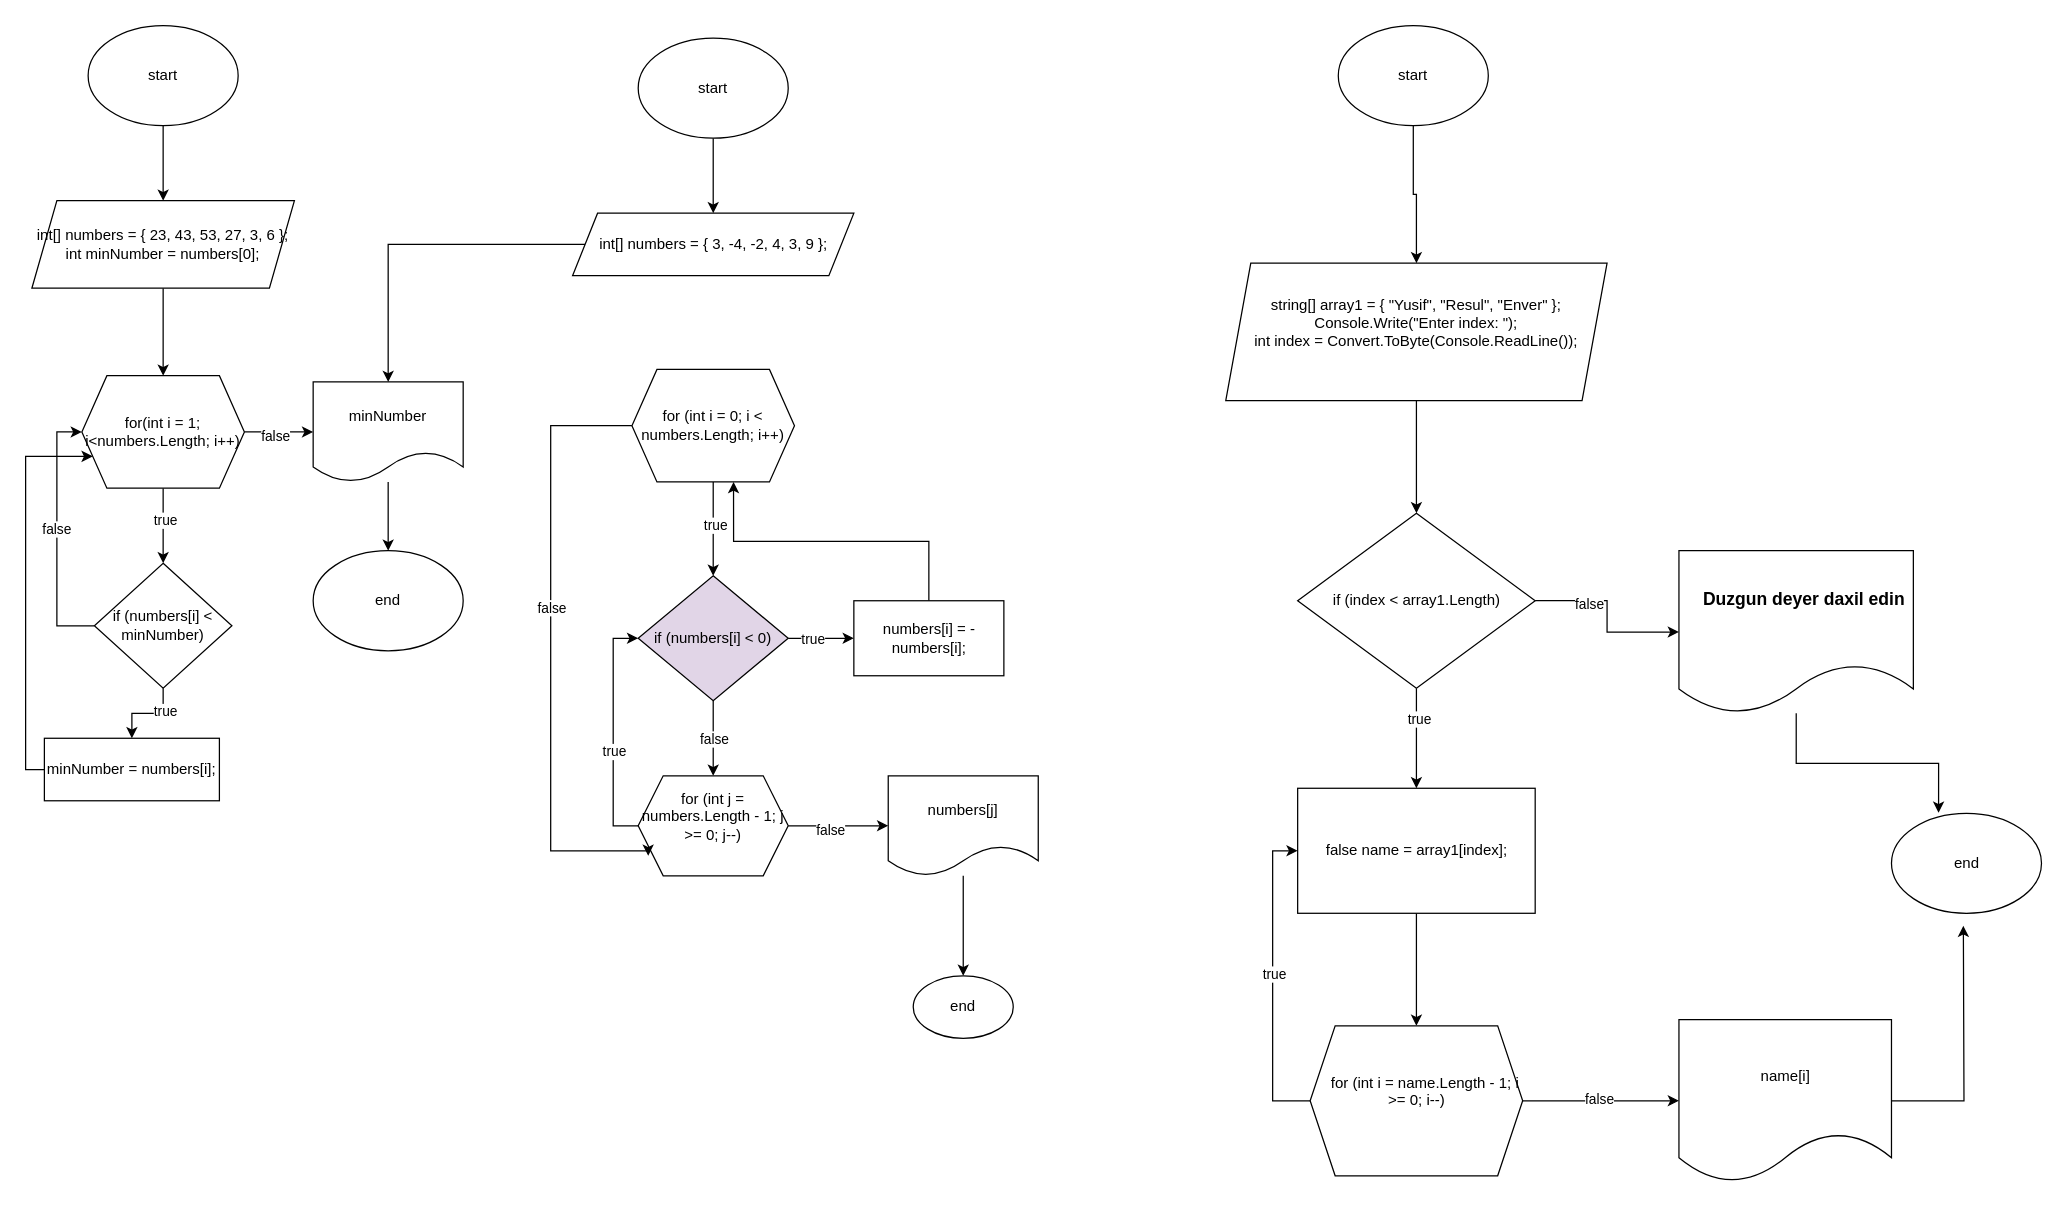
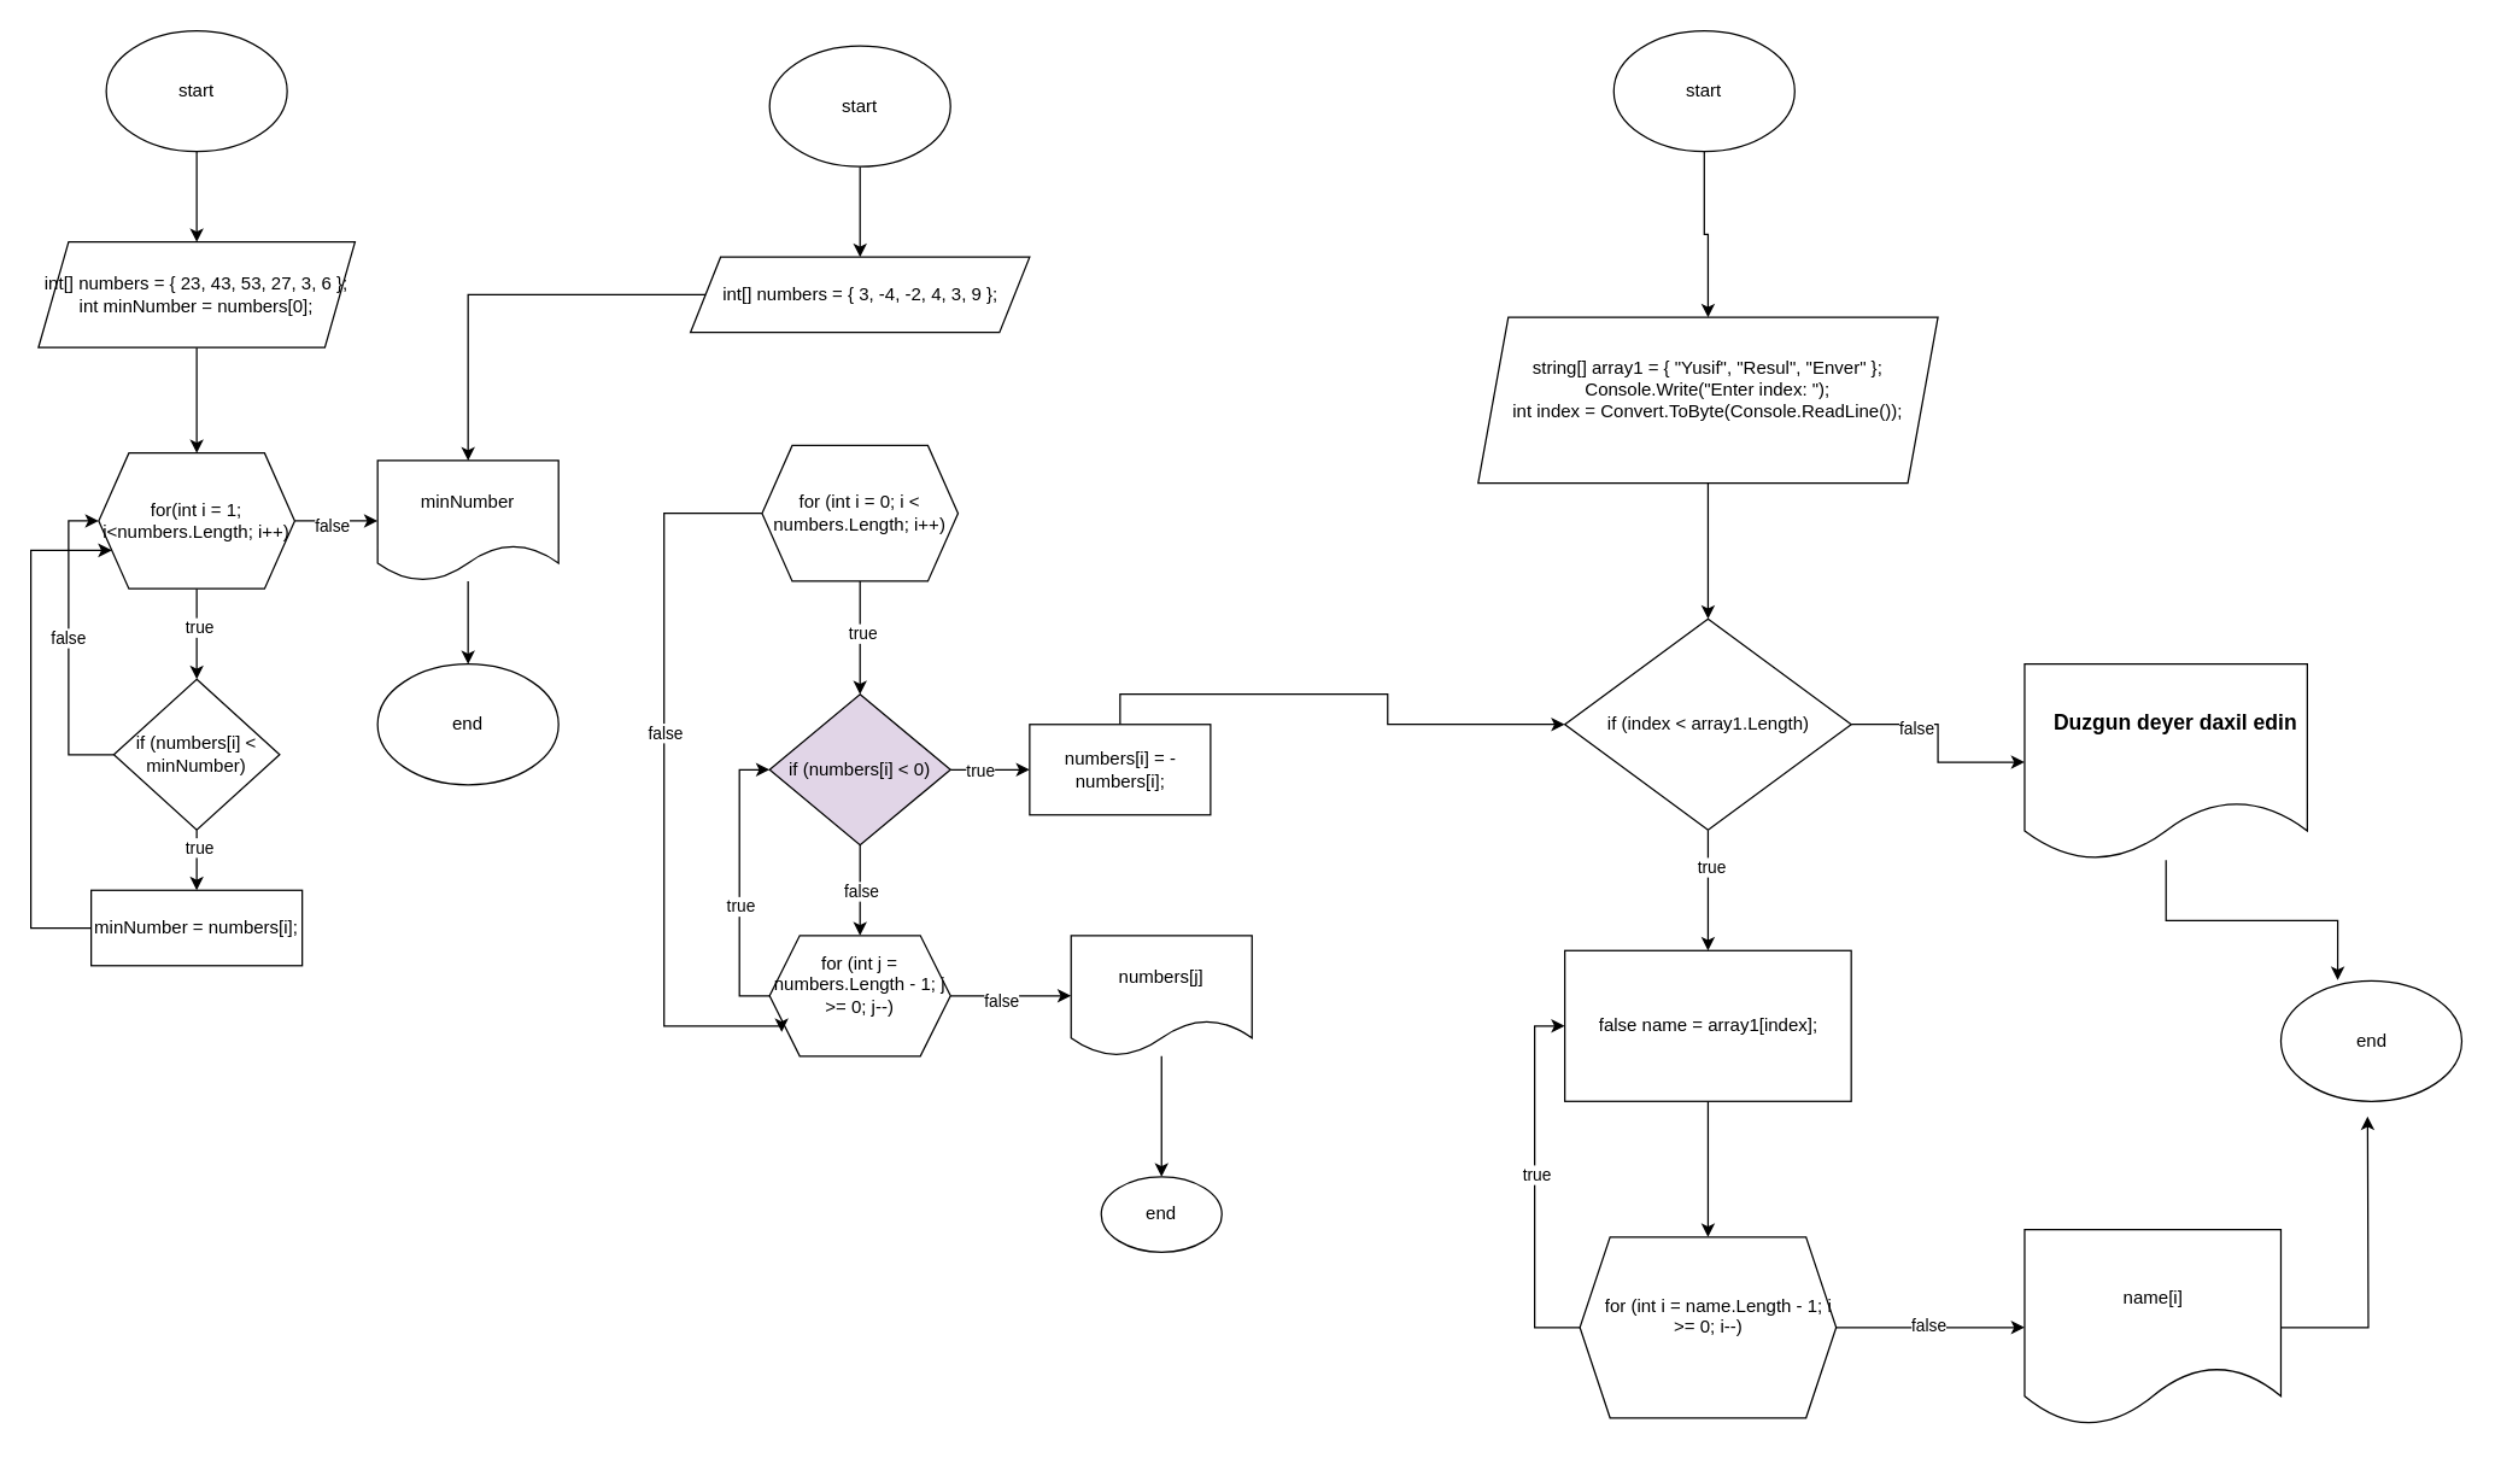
  <mxCell id="0" />
  <mxCell id="1" parent="0" />
  <mxCell id="2" value="" style="edgeStyle=orthogonalEdgeStyle;rounded=0;orthogonalLoop=1;jettySize=auto;html=1;" edge="1" parent="1" source="3" target="5"><mxGeometry relative="1" as="geometry" /></mxCell>
  <mxCell id="3" value="start" style="ellipse;whiteSpace=wrap;html=1;" vertex="1" parent="1"><mxGeometry x="70" width="120" height="80" as="geometry" y="20" /></mxCell>
  <mxCell id="4" value="" style="edgeStyle=orthogonalEdgeStyle;rounded=0;orthogonalLoop=1;jettySize=auto;html=1;" edge="1" parent="1" source="5" target="10"><mxGeometry relative="1" as="geometry" /></mxCell>
  <mxCell id="5" value="int[] numbers = { 23, 43, 53, 27, 3, 6 };&lt;div&gt;int minNumber = numbers[0];&lt;br&gt;&lt;/div&gt;" style="shape=parallelogram;perimeter=parallelogramPerimeter;whiteSpace=wrap;html=1;fixedSize=1;" vertex="1" parent="1"><mxGeometry x="25" y="160" width="210" height="70" as="geometry" /></mxCell>
  <mxCell id="6" value="" style="edgeStyle=orthogonalEdgeStyle;rounded=0;orthogonalLoop=1;jettySize=auto;html=1;" edge="1" parent="1" source="10" target="15"><mxGeometry relative="1" as="geometry" /></mxCell>
  <mxCell id="7" value="true" style="edgeLabel;html=1;align=center;verticalAlign=middle;resizable=0;points=[];" vertex="1" connectable="0" parent="6"><mxGeometry x="-0.167" y="1" relative="1" as="geometry"><mxPoint as="offset" /></mxGeometry></mxCell>
  <mxCell id="8" value="" style="edgeStyle=orthogonalEdgeStyle;rounded=0;orthogonalLoop=1;jettySize=auto;html=1;" edge="1" parent="1" source="10" target="17"><mxGeometry relative="1" as="geometry" /></mxCell>
  <mxCell id="9" value="false" style="edgeLabel;html=1;align=center;verticalAlign=middle;resizable=0;points=[];" vertex="1" connectable="0" parent="8"><mxGeometry x="-0.127" y="-3" relative="1" as="geometry"><mxPoint as="offset" /></mxGeometry></mxCell>
  <mxCell id="10" value="for(int i = 1; i&amp;lt;numbers.Length; i++)" style="shape=hexagon;perimeter=hexagonPerimeter2;whiteSpace=wrap;html=1;fixedSize=1;" vertex="1" parent="1"><mxGeometry x="65" y="300" width="130" height="90" as="geometry" /></mxCell>
  <mxCell id="11" style="edgeStyle=orthogonalEdgeStyle;rounded=0;orthogonalLoop=1;jettySize=auto;html=1;entryX=0;entryY=0.5;entryDx=0;entryDy=0;" edge="1" parent="1" source="15" target="10"><mxGeometry relative="1" as="geometry"><Array as="points"><mxPoint x="45" y="500" /><mxPoint x="45" y="345" /></Array></mxGeometry></mxCell>
  <mxCell id="12" value="false" style="edgeLabel;html=1;align=center;verticalAlign=middle;resizable=0;points=[];" vertex="1" connectable="0" parent="11"><mxGeometry x="0.054" y="1" relative="1" as="geometry"><mxPoint as="offset" /></mxGeometry></mxCell>
  <mxCell id="13" value="" style="edgeStyle=orthogonalEdgeStyle;rounded=0;orthogonalLoop=1;jettySize=auto;html=1;" edge="1" parent="1" source="15" target="20"><mxGeometry relative="1" as="geometry" /></mxCell>
  <mxCell id="14" value="true" style="edgeLabel;html=1;align=center;verticalAlign=middle;resizable=0;points=[];" vertex="1" connectable="0" parent="13"><mxGeometry x="-0.45" y="1" relative="1" as="geometry"><mxPoint as="offset" /></mxGeometry></mxCell>
  <mxCell id="15" value="if (numbers[i] &amp;lt; minNumber)" style="rhombus;whiteSpace=wrap;html=1;" vertex="1" parent="1"><mxGeometry x="75" y="450" width="110" height="100" as="geometry" /></mxCell>
  <mxCell id="16" value="" style="edgeStyle=orthogonalEdgeStyle;rounded=0;orthogonalLoop=1;jettySize=auto;html=1;" edge="1" parent="1" source="17" target="18"><mxGeometry relative="1" as="geometry" /></mxCell>
  <mxCell id="17" value="minNumber" style="shape=document;whiteSpace=wrap;html=1;boundedLbl=1;" vertex="1" parent="1"><mxGeometry x="250" y="305" width="120" height="80" as="geometry" /></mxCell>
  <mxCell id="18" value="end" style="ellipse;whiteSpace=wrap;html=1;" vertex="1" parent="1"><mxGeometry x="250" y="440" width="120" height="80" as="geometry" /></mxCell>
  <mxCell id="19" style="edgeStyle=orthogonalEdgeStyle;rounded=0;orthogonalLoop=1;jettySize=auto;html=1;entryX=0;entryY=0.75;entryDx=0;entryDy=0;" edge="1" parent="1" source="20" target="10"><mxGeometry relative="1" as="geometry"><Array as="points"><mxPoint x="20" y="615" /><mxPoint x="20" y="365" /></Array></mxGeometry></mxCell>
- <mxCell id="20" value="minNumber = numbers[i];" style="rounded=0;whiteSpace=wrap;html=1;" vertex="1" parent="1"><mxGeometry x="35" y="590" width="140" height="50" as="geometry" /></mxCell>
+ <mxCell id="20" value="minNumber = numbers[i];" style="rounded=0;whiteSpace=wrap;html=1;" vertex="1" parent="1"><mxGeometry x="60" y="590" width="140" height="50" as="geometry" /></mxCell>
  <mxCell id="21" value="" style="edgeStyle=orthogonalEdgeStyle;rounded=0;orthogonalLoop=1;jettySize=auto;html=1;" edge="1" parent="1" source="22" target="24"><mxGeometry relative="1" as="geometry" /></mxCell>
  <mxCell id="22" value="start" style="ellipse;whiteSpace=wrap;html=1;" vertex="1" parent="1"><mxGeometry x="510" y="30" width="120" height="80" as="geometry" /></mxCell>
  <mxCell id="23" value="" style="edgeStyle=orthogonalEdgeStyle;rounded=0;orthogonalLoop=1;jettySize=auto;html=1;" edge="1" parent="1" source="24" target="17"><mxGeometry relative="1" as="geometry" /></mxCell>
  <mxCell id="24" value="int[] numbers = { 3, -4, -2, 4, 3, 9 };" style="shape=parallelogram;perimeter=parallelogramPerimeter;whiteSpace=wrap;html=1;fixedSize=1;" vertex="1" parent="1"><mxGeometry x="457.5" y="170" width="225" height="50" as="geometry" /></mxCell>
  <mxCell id="25" value="" style="edgeStyle=orthogonalEdgeStyle;rounded=0;orthogonalLoop=1;jettySize=auto;html=1;" edge="1" parent="1" source="27" target="32"><mxGeometry relative="1" as="geometry" /></mxCell>
  <mxCell id="26" value="true" style="edgeLabel;html=1;align=center;verticalAlign=middle;resizable=0;points=[];" vertex="1" connectable="0" parent="25"><mxGeometry x="-0.093" y="1" relative="1" as="geometry"><mxPoint as="offset" /></mxGeometry></mxCell>
  <mxCell id="27" value="for (int i = 0; i &amp;lt; numbers.Length; i++)" style="shape=hexagon;perimeter=hexagonPerimeter2;whiteSpace=wrap;html=1;fixedSize=1;" vertex="1" parent="1"><mxGeometry x="505" y="295" width="130" height="90" as="geometry" /></mxCell>
  <mxCell id="28" value="" style="edgeStyle=orthogonalEdgeStyle;rounded=0;orthogonalLoop=1;jettySize=auto;html=1;" edge="1" parent="1" source="32"><mxGeometry relative="1" as="geometry"><mxPoint x="570" y="620" as="targetPoint" /></mxGeometry></mxCell>
  <mxCell id="29" value="false" style="edgeLabel;html=1;align=center;verticalAlign=middle;resizable=0;points=[];" vertex="1" connectable="0" parent="28"><mxGeometry x="-0.008" relative="1" as="geometry"><mxPoint as="offset" /></mxGeometry></mxCell>
  <mxCell id="30" value="" style="edgeStyle=orthogonalEdgeStyle;rounded=0;orthogonalLoop=1;jettySize=auto;html=1;" edge="1" parent="1" source="32" target="39"><mxGeometry relative="1" as="geometry" /></mxCell>
  <mxCell id="31" value="true" style="edgeLabel;html=1;align=center;verticalAlign=middle;resizable=0;points=[];" vertex="1" connectable="0" parent="30"><mxGeometry x="-0.276" relative="1" as="geometry"><mxPoint as="offset" /></mxGeometry></mxCell>
  <mxCell id="32" value="if (numbers[i] &lt; 0)" style="rhombus;whiteSpace=wrap;html=1;fillColor=#e1d5e7;" vertex="1" parent="1"><mxGeometry x="510" y="460" width="120" height="100" as="geometry" /></mxCell>
  <mxCell id="33" style="edgeStyle=orthogonalEdgeStyle;rounded=0;orthogonalLoop=1;jettySize=auto;html=1;exitX=0;exitY=0.5;exitDx=0;exitDy=0;entryX=0;entryY=0.5;entryDx=0;entryDy=0;" edge="1" parent="1" source="37" target="32"><mxGeometry relative="1" as="geometry" /></mxCell>
  <mxCell id="34" value="true" style="edgeLabel;html=1;align=center;verticalAlign=middle;resizable=0;points=[];" vertex="1" connectable="0" parent="33"><mxGeometry x="-0.158" relative="1" as="geometry"><mxPoint as="offset" /></mxGeometry></mxCell>
  <mxCell id="35" value="" style="edgeStyle=orthogonalEdgeStyle;rounded=0;orthogonalLoop=1;jettySize=auto;html=1;" edge="1" parent="1" source="37" target="41"><mxGeometry relative="1" as="geometry" /></mxCell>
  <mxCell id="36" value="false" style="edgeLabel;html=1;align=center;verticalAlign=middle;resizable=0;points=[];" vertex="1" connectable="0" parent="35"><mxGeometry x="-0.175" y="-3" relative="1" as="geometry"><mxPoint as="offset" /></mxGeometry></mxCell>
  <mxCell id="37" value="&lt;div&gt;for (int j = numbers.Length - 1; j &amp;gt;= 0; j--)&lt;/div&gt;&lt;div&gt;&lt;br&gt;&lt;/div&gt;" style="shape=hexagon;perimeter=hexagonPerimeter2;whiteSpace=wrap;html=1;fixedSize=1;" vertex="1" parent="1"><mxGeometry x="510" y="620" width="120" height="80" as="geometry" /></mxCell>
- <mxCell id="38" style="edgeStyle=orthogonalEdgeStyle;rounded=0;orthogonalLoop=1;jettySize=auto;html=1;exitX=0.5;exitY=0;exitDx=0;exitDy=0;entryX=0.625;entryY=1;entryDx=0;entryDy=0;" edge="1" parent="1" source="39" target="27"><mxGeometry relative="1" as="geometry" /></mxCell>
+ <mxCell id="38" style="edgeStyle=orthogonalEdgeStyle;rounded=0;orthogonalLoop=1;jettySize=auto;html=1;exitX=0.5;exitY=0;exitDx=0;exitDy=0;" edge="1" parent="1" source="39" target="53"><mxGeometry relative="1" as="geometry" /></mxCell>
  <mxCell id="39" value="numbers[i] = -numbers[i];" style="rounded=0;whiteSpace=wrap;html=1;" vertex="1" parent="1"><mxGeometry x="682.5" y="480" width="120" height="60" as="geometry" /></mxCell>
  <mxCell id="40" value="" style="edgeStyle=orthogonalEdgeStyle;rounded=0;orthogonalLoop=1;jettySize=auto;html=1;" edge="1" parent="1" source="41" target="42"><mxGeometry relative="1" as="geometry" /></mxCell>
  <mxCell id="41" value="numbers[j]" style="shape=document;whiteSpace=wrap;html=1;boundedLbl=1;" vertex="1" parent="1"><mxGeometry x="710" y="620" width="120" height="80" as="geometry" /></mxCell>
  <mxCell id="42" value="end" style="ellipse;whiteSpace=wrap;html=1;" vertex="1" parent="1"><mxGeometry x="730" y="780" width="80" height="50" as="geometry" /></mxCell>
  <mxCell id="43" style="edgeStyle=orthogonalEdgeStyle;rounded=0;orthogonalLoop=1;jettySize=auto;html=1;exitX=0;exitY=0.5;exitDx=0;exitDy=0;entryX=0.067;entryY=0.8;entryDx=0;entryDy=0;entryPerimeter=0;" edge="1" parent="1" source="27" target="37"><mxGeometry relative="1" as="geometry"><Array as="points"><mxPoint x="440" y="340" /><mxPoint x="440" y="680" /><mxPoint x="518" y="680" /></Array></mxGeometry></mxCell>
  <mxCell id="44" value="false" style="edgeLabel;html=1;align=center;verticalAlign=middle;resizable=0;points=[];" vertex="1" connectable="0" parent="43"><mxGeometry x="-0.138" relative="1" as="geometry"><mxPoint as="offset" /></mxGeometry></mxCell>
  <mxCell id="45" value="" style="edgeStyle=orthogonalEdgeStyle;rounded=0;orthogonalLoop=1;jettySize=auto;html=1;" edge="1" parent="1" source="46" target="48"><mxGeometry relative="1" as="geometry" /></mxCell>
  <mxCell id="46" value="start" style="ellipse;whiteSpace=wrap;html=1;" vertex="1" parent="1"><mxGeometry x="1070" width="120" height="80" as="geometry" y="20" /></mxCell>
  <mxCell id="47" value="" style="edgeStyle=orthogonalEdgeStyle;rounded=0;orthogonalLoop=1;jettySize=auto;html=1;" edge="1" parent="1" source="48" target="53"><mxGeometry relative="1" as="geometry" /></mxCell>
  <mxCell id="48" value="&lt;div&gt;string[] array1 = { &quot;Yusif&quot;, &quot;Resul&quot;, &quot;Enver&quot; };&lt;/div&gt;&lt;div&gt;&lt;div&gt;Console.Write(&quot;Enter index: &quot;);&lt;/div&gt;&lt;div&gt;int index = Convert.ToByte(Console.ReadLine());&lt;/div&gt;&lt;/div&gt;&lt;div&gt;&lt;br&gt;&lt;/div&gt;" style="shape=parallelogram;perimeter=parallelogramPerimeter;whiteSpace=wrap;html=1;fixedSize=1;" vertex="1" parent="1"><mxGeometry x="980" y="210" width="305" height="110" as="geometry" /></mxCell>
  <mxCell id="49" value="" style="edgeStyle=orthogonalEdgeStyle;rounded=0;orthogonalLoop=1;jettySize=auto;html=1;" edge="1" parent="1" source="53" target="55"><mxGeometry relative="1" as="geometry" /></mxCell>
  <mxCell id="50" value="true" style="edgeLabel;html=1;align=center;verticalAlign=middle;resizable=0;points=[];" vertex="1" connectable="0" parent="49"><mxGeometry x="-0.389" y="2" relative="1" as="geometry"><mxPoint as="offset" /></mxGeometry></mxCell>
  <mxCell id="51" value="" style="edgeStyle=orthogonalEdgeStyle;rounded=0;orthogonalLoop=1;jettySize=auto;html=1;" edge="1" parent="1" source="53" target="56"><mxGeometry relative="1" as="geometry" /></mxCell>
  <mxCell id="52" value="false" style="edgeLabel;html=1;align=center;verticalAlign=middle;resizable=0;points=[];" vertex="1" connectable="0" parent="51"><mxGeometry x="-0.391" y="-2" relative="1" as="geometry"><mxPoint as="offset" /></mxGeometry></mxCell>
  <mxCell id="53" value="if (index &amp;lt; array1.Length)" style="rhombus;whiteSpace=wrap;html=1;" vertex="1" parent="1"><mxGeometry x="1037.5" y="410" width="190" height="140" as="geometry" /></mxCell>
  <mxCell id="54" value="" style="edgeStyle=orthogonalEdgeStyle;rounded=0;orthogonalLoop=1;jettySize=auto;html=1;" edge="1" parent="1" source="55" target="61"><mxGeometry relative="1" as="geometry" /></mxCell>
  <mxCell id="55" value="false name = array1[index];" style="rounded=0;whiteSpace=wrap;html=1;" vertex="1" parent="1"><mxGeometry x="1037.5" y="630" width="190" height="100" as="geometry" /></mxCell>
  <mxCell id="56" value="&lt;h3&gt;&amp;nbsp; &amp;nbsp;Duzgun deyer daxil edin&lt;/h3&gt;&lt;div&gt;&lt;br&gt;&lt;/div&gt;" style="shape=document;whiteSpace=wrap;html=1;boundedLbl=1;" vertex="1" parent="1"><mxGeometry x="1342.5" y="440" width="187.5" height="130" as="geometry" /></mxCell>
  <mxCell id="57" value="" style="edgeStyle=orthogonalEdgeStyle;rounded=0;orthogonalLoop=1;jettySize=auto;html=1;" edge="1" parent="1" source="61" target="63"><mxGeometry relative="1" as="geometry" /></mxCell>
  <mxCell id="58" value="false" style="edgeLabel;html=1;align=center;verticalAlign=middle;resizable=0;points=[];" vertex="1" connectable="0" parent="57"><mxGeometry x="-0.021" y="2" relative="1" as="geometry"><mxPoint as="offset" /></mxGeometry></mxCell>
  <mxCell id="59" style="edgeStyle=orthogonalEdgeStyle;rounded=0;orthogonalLoop=1;jettySize=auto;html=1;exitX=0;exitY=0.5;exitDx=0;exitDy=0;entryX=0;entryY=0.5;entryDx=0;entryDy=0;" edge="1" parent="1" source="61" target="55"><mxGeometry relative="1" as="geometry" /></mxCell>
  <mxCell id="60" value="true" style="edgeLabel;html=1;align=center;verticalAlign=middle;resizable=0;points=[];" vertex="1" connectable="0" parent="59"><mxGeometry x="0.055" y="-1" relative="1" as="geometry"><mxPoint as="offset" /></mxGeometry></mxCell>
  <mxCell id="61" value="&lt;div&gt;&amp;nbsp; &amp;nbsp; for (int i = name.Length - 1; i &amp;gt;= 0; i--)&lt;/div&gt;&lt;div&gt;&lt;br&gt;&lt;/div&gt;" style="shape=hexagon;perimeter=hexagonPerimeter2;whiteSpace=wrap;html=1;fixedSize=1;" vertex="1" parent="1"><mxGeometry x="1047.5" y="820" width="170" height="120" as="geometry" /></mxCell>
  <mxCell id="62" style="edgeStyle=orthogonalEdgeStyle;rounded=0;orthogonalLoop=1;jettySize=auto;html=1;" edge="1" parent="1" source="63"><mxGeometry relative="1" as="geometry"><mxPoint x="1570" y="740" as="targetPoint" /></mxGeometry></mxCell>
  <mxCell id="63" value="name[i]" style="shape=document;whiteSpace=wrap;html=1;boundedLbl=1;" vertex="1" parent="1"><mxGeometry x="1342.5" y="815" width="170" height="130" as="geometry" /></mxCell>
  <mxCell id="64" value="end" style="ellipse;whiteSpace=wrap;html=1;" vertex="1" parent="1"><mxGeometry x="1512.5" y="650" width="120" height="80" as="geometry" /></mxCell>
  <mxCell id="65" style="edgeStyle=orthogonalEdgeStyle;rounded=0;orthogonalLoop=1;jettySize=auto;html=1;entryX=0.314;entryY=-0.005;entryDx=0;entryDy=0;entryPerimeter=0;" edge="1" parent="1" source="56" target="64"><mxGeometry relative="1" as="geometry" /></mxCell>
